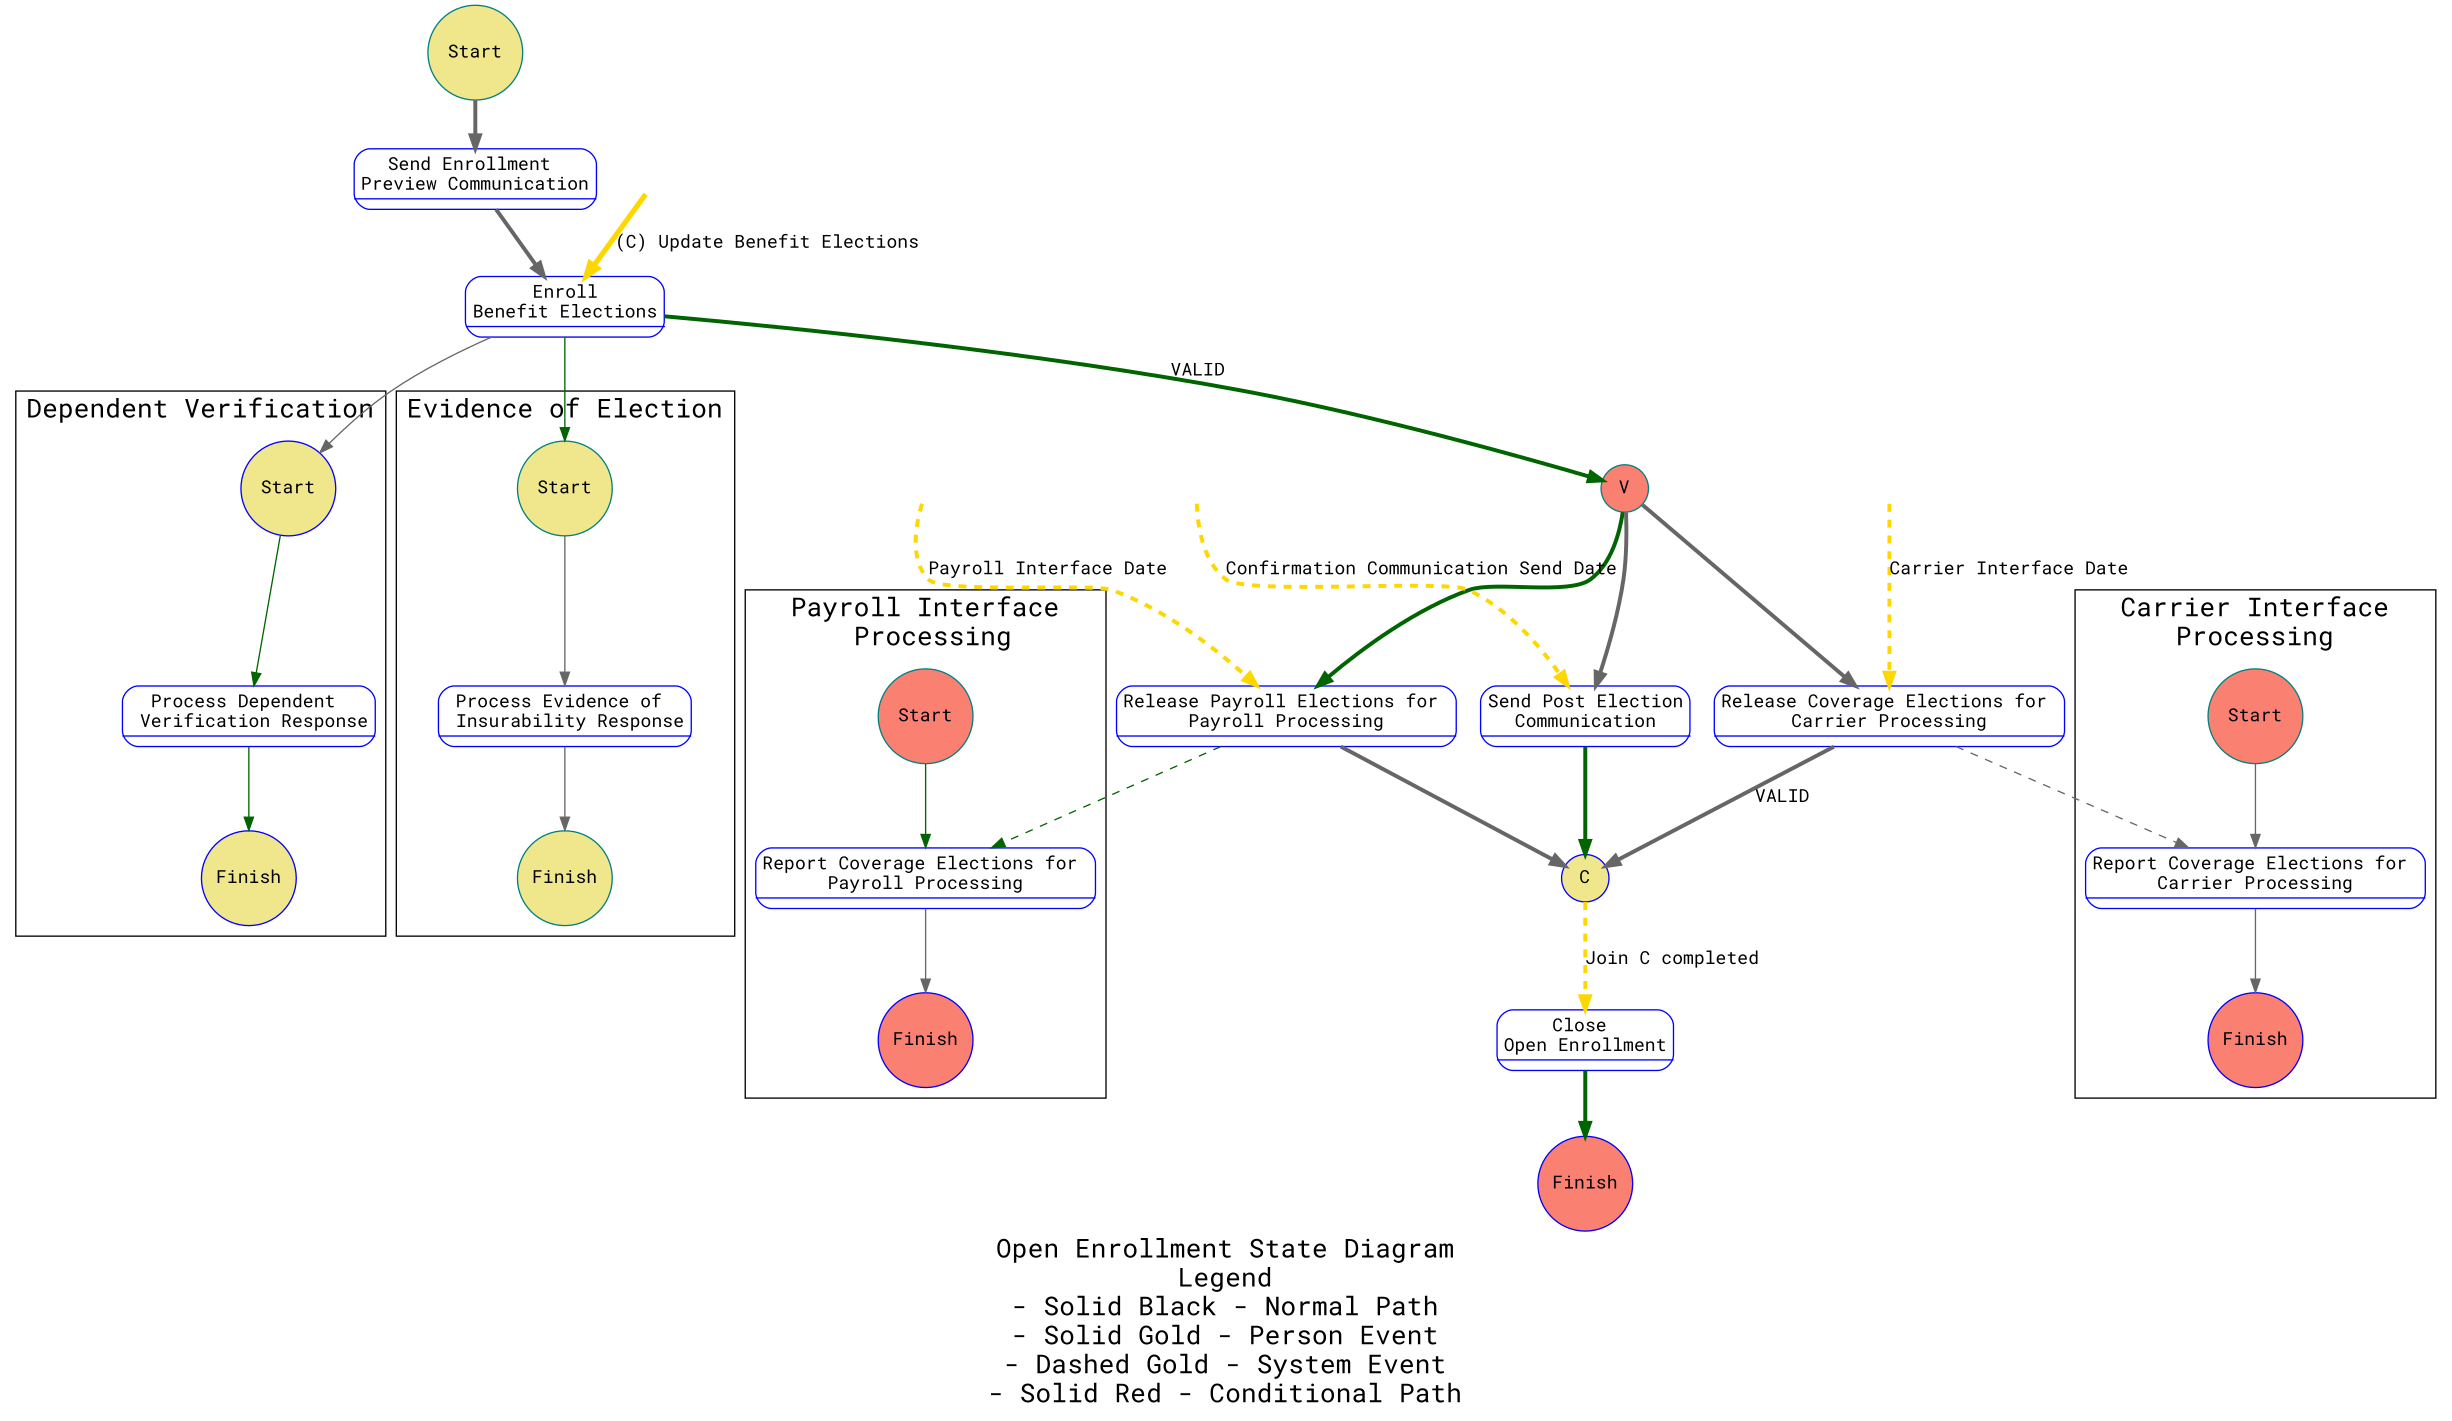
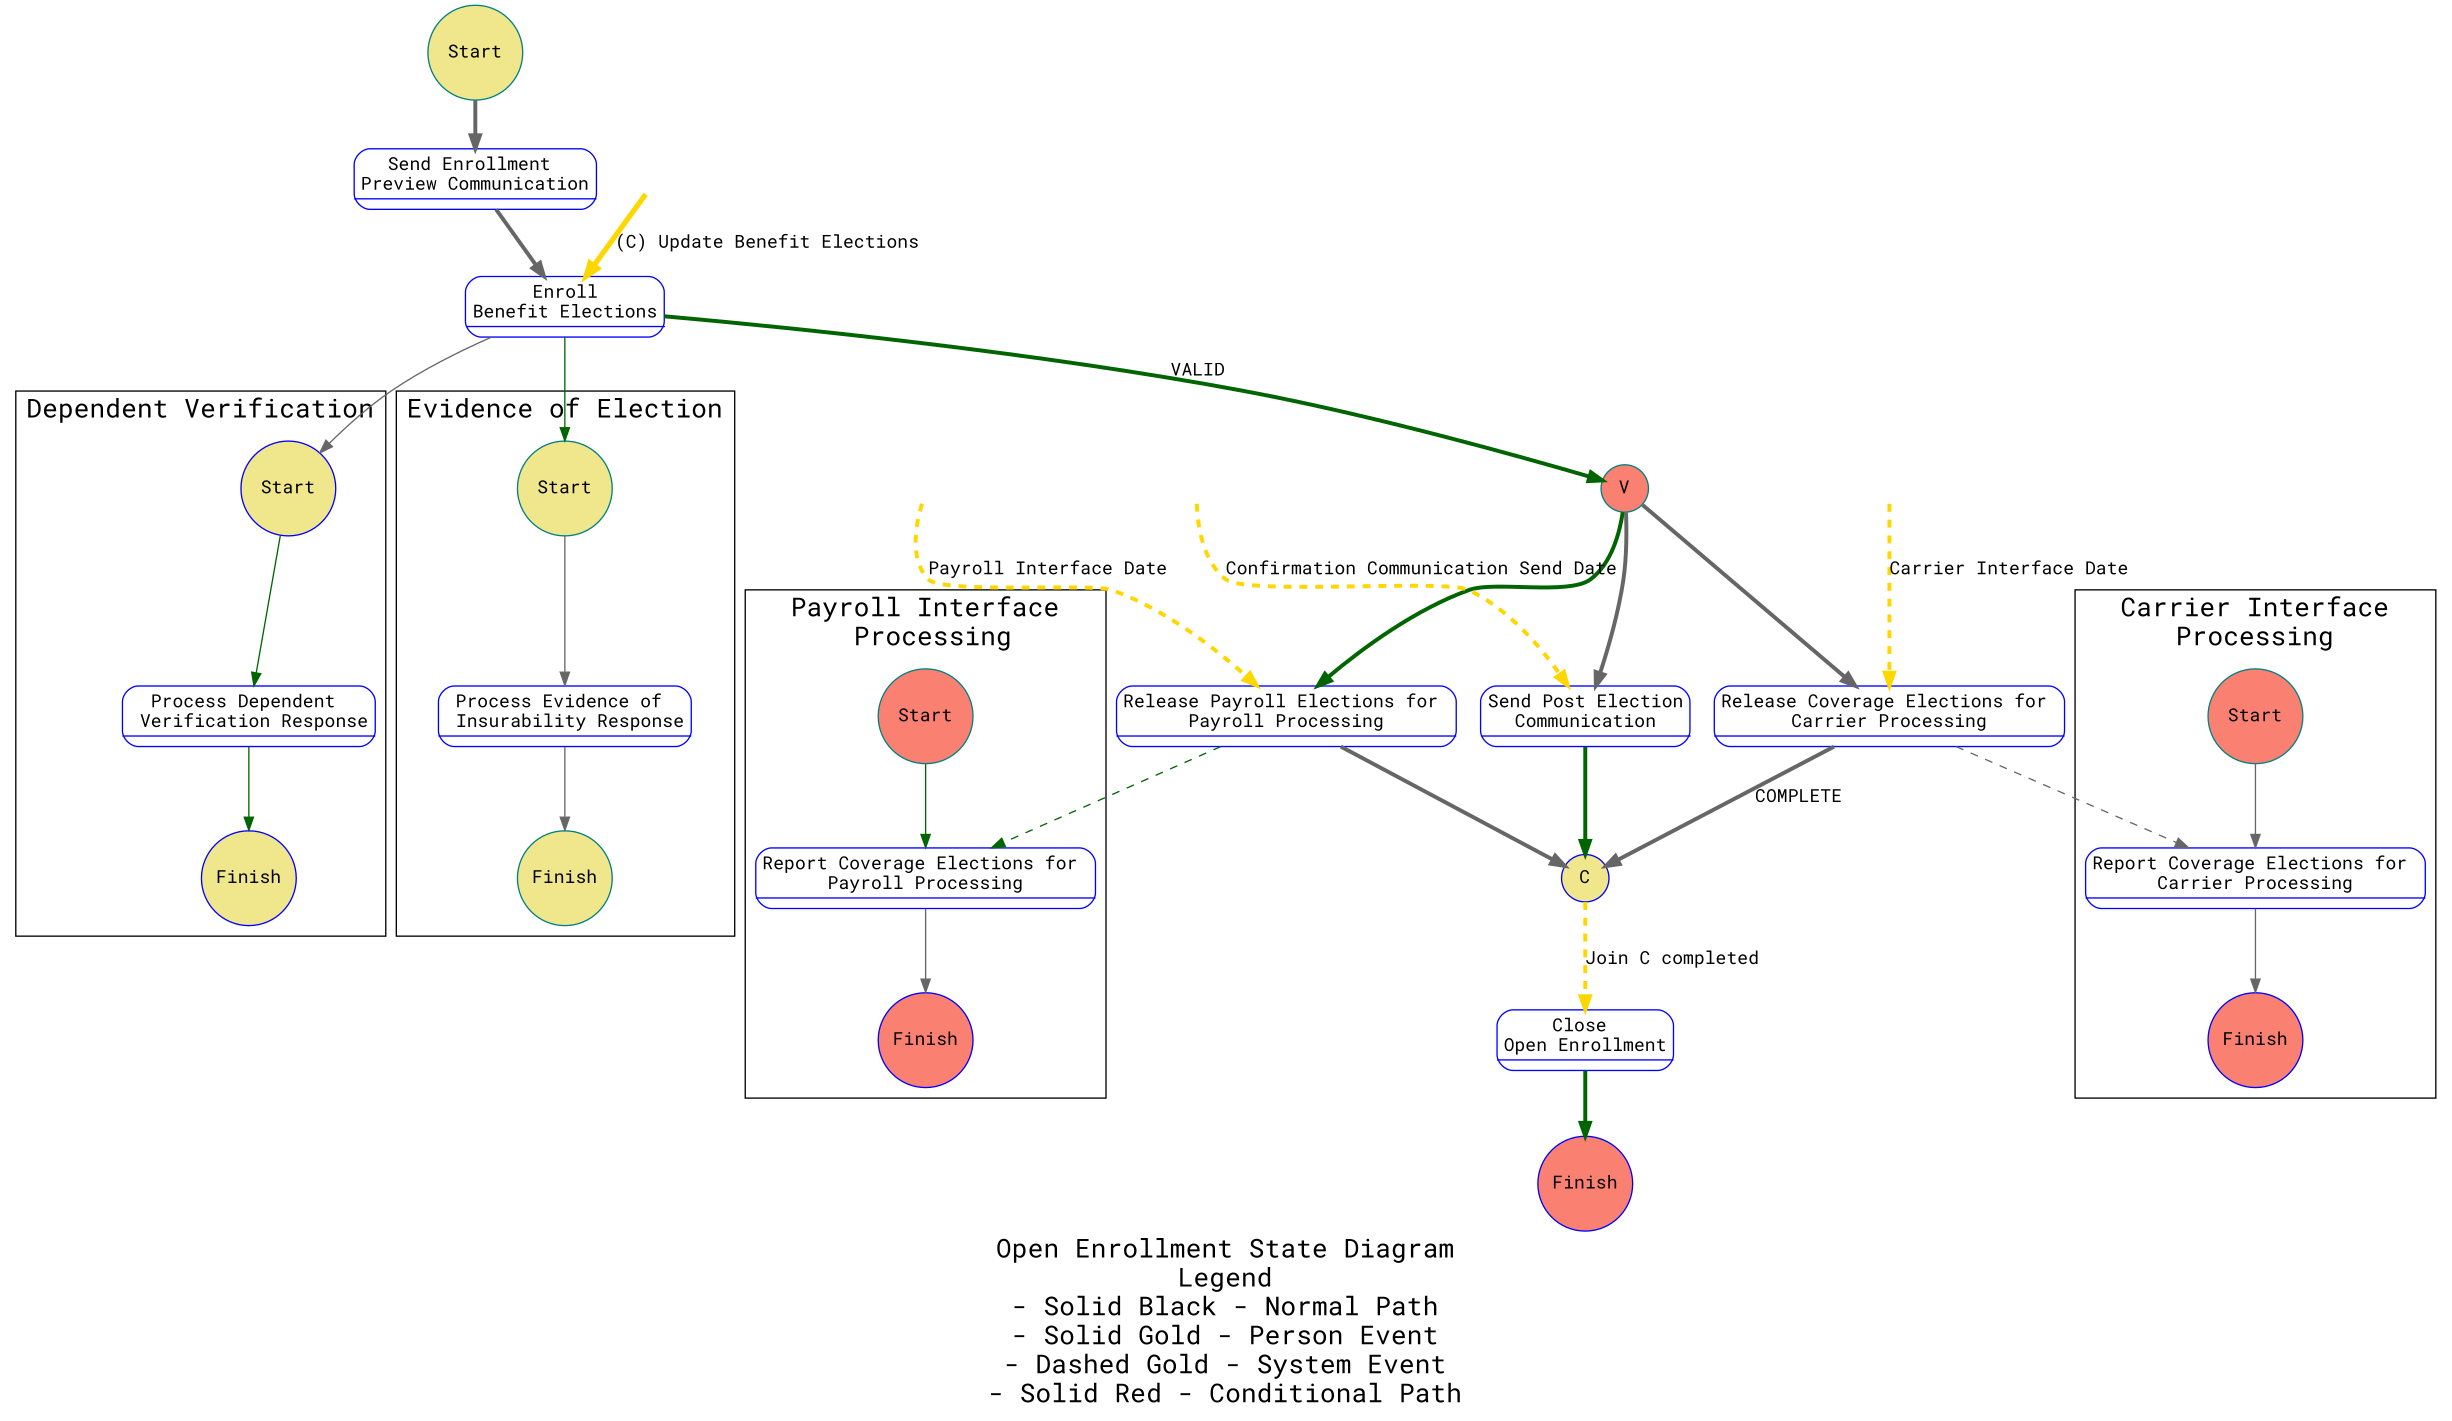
  digraph {
    fontname="Roboto Mono"
    fontsize=20
    label="Open Enrollment State Diagram\nLegend\n- Solid Black - Normal Path\n- Solid Gold - Person Event\n- Dashed Gold - System Event\n- Solid Red - Conditional Path"
    rankdir=TB
    node [color=blue fixedsize=false fontname="Roboto Mono" shape=circle style=filled]
    edge [color=gray40 fontname="Roboto Mono" penwidth=3.0]
    n1 [fillcolor=khaki fixedsize=true height=1 label=Start]
    n2 [height=.25 label=<             <table cellborder="0" style="rounded">                 <tr><td>Process Dependent <br/> Verification Response</td></tr>                 <hr/>                 <tr><td></td></tr>             </table>         > margin=0 shape=none style=rounded]
    n3 [fillcolor=khaki fixedsize=true height=1 label=Finish]
    n4 [color=teal fillcolor=khaki fixedsize=true height=1 label=Start]
    n5 [height=.25 label=<             <table cellborder="0" style="rounded">                 <tr><td>Process Evidence of <br/> Insurability Response</td></tr>                 <hr/>                 <tr><td></td></tr>             </table>         > margin=0 shape=none style=rounded]
    n6 [color=teal fillcolor=khaki fixedsize=true height=1 label=Finish]
    n7 [color=teal fillcolor=salmon fixedsize=true height=1 label=Start]
    n8 [height=.25 label=<             <table cellborder="0" style="rounded">                 <tr><td>Report Coverage Elections for <br/>Payroll Processing</td></tr>                 <hr/>                 <tr><td></td></tr>             </table>         > margin=0 shape=none style=rounded]
    n9 [fillcolor=salmon fixedsize=true height=1 label=Finish]
    n10 [color=teal fillcolor=salmon fixedsize=true height=1 label=Start]
    n11 [height=.25 label=<             <table cellborder="0" style="rounded">                 <tr><td>Report Coverage Elections for <br/>Carrier Processing</td></tr>                 <hr/>                 <tr><td></td></tr>             </table>         > margin=0 shape=none style=rounded]
    n12 [fillcolor=salmon fixedsize=true height=1 label=Finish]
    Start [color=teal fillcolor=khaki fixedsize=true height=1]
    n14 [height=.25 label=<             <table cellborder="0" style="rounded">                 <tr><td>Send Enrollment <br/>Preview Communication</td></tr>                 <hr/>                 <tr><td></td></tr>             </table>         > margin=0 shape=none style=rounded]
    n15 [height=.25 label=<             <table cellborder="0" style="rounded">                 <tr><td>Enroll<br/>Benefit Elections</td></tr>                 <hr/>                 <tr><td></td></tr>             </table>         > margin=0 shape=none style=rounded]
    Finish [fillcolor=salmon fixedsize=true height=1]
    n17 [color=teal fillcolor=salmon fixedsize=true height=.5 label=V]
    n18 [height=.25 label=<             <table cellborder="0" style="rounded">                 <tr><td>Release Payroll Elections for <br/>Payroll Processing</td></tr>                 <hr/>                 <tr><td></td></tr>             </table>         > margin=0 shape=none style=rounded]
    n19 [height=.25 label=<             <table cellborder="0" style="rounded">                 <tr><td>Release Coverage Elections for <br/>Carrier Processing</td></tr>                 <hr/>                 <tr><td></td></tr>             </table>         > margin=0 shape=none style=rounded]
    n20 [height=.25 label=<             <table cellborder="0" style="rounded">                 <tr><td>Send Post Election<br/>Communication</td></tr>                 <hr/>                 <tr><td></td></tr>             </table>         > margin=0 shape=none style=rounded]
    n21 [fillcolor=khaki fixedsize=true height=.5 label=C]
    n22 [height=.25 label=<             <table cellborder="0" style="rounded">                 <tr><td>Close <br/>Open Enrollment</td></tr>                 <hr/>                 <tr><td></td></tr>             </table>         > margin=0 shape=none style=rounded]
    E1 [height=.25 shape=box style=invis]
    E2 [height=.25 shape=box style=invis]
    E3 [height=.25 shape=box style=invis]
    E4 [height=.25 shape=box style=invis]
    E5 [height=.25 shape=box style=invis]
    E6 [height=.25 shape=box style=invis]
    E7 [height=.25 shape=box style=invis]
    subgraph cluster_1 {
      label="Dependent Verification"
      n1
      n2
      n3
    }
    subgraph cluster_2 {
      label="Evidence of Election"
      n4
      n5
      n6
    }
    subgraph cluster_3 {
      label="Payroll Interface\n Processing"
      n7
      n8
      n9
    }
    subgraph cluster_4 {
      label="Carrier Interface\nProcessing"
      n10
      n11
      n12
    }
    n1 -> n2 [color=darkgreen penwidth=1.0 style=solid]
    n2 -> n3 [color=darkgreen penwidth=1.0 style=solid]
    n4 -> n5 [penwidth=1.0 style=solid]
    n5 -> n6 [penwidth=1.0 style=solid]
    n7 -> n8 [color=darkgreen penwidth=1.0 style=solid]
    n8 -> n9 [penwidth=1.0 style=solid]
    n10 -> n11 [penwidth=1.0 style=solid]
    n11 -> n12 [penwidth=1.0 style=solid]
    Start -> n14
    n14 -> n15
    n15 -> n1 [penwidth=1.0]
    n15 -> n4 [color=darkgreen penwidth=1.0]
    n15 -> n17 [color=darkgreen label=VALID]
    n17 -> n18 [color=darkgreen]
    n17 -> n19
    n17 -> n20
    n18 -> n8 [color=darkgreen penwidth=1.0 style=dashed]
    n18 -> n21
    n19 -> n11 [penwidth=1.0 style=dashed]
-   n19 -> n21 [label=VALID]
+   n19 -> n21 [label=COMPLETE]
    n20 -> n21 [color=darkgreen]
    n21 -> n22 [color=gold label="Join C completed" style=dashed]
    n22 -> Finish [color=darkgreen]
    E1 -> n15 [color=gold label="(C) Update Benefit Elections" penwidth=4.0 style=solid]
    E4 -> n18 [color=gold label="Payroll Interface Date" style=dashed]
    E5 -> n19 [color=gold label="Carrier Interface Date" style=dashed]
    E7 -> n20 [color=gold label="Confirmation Communication Send Date" style=dashed]
  }
